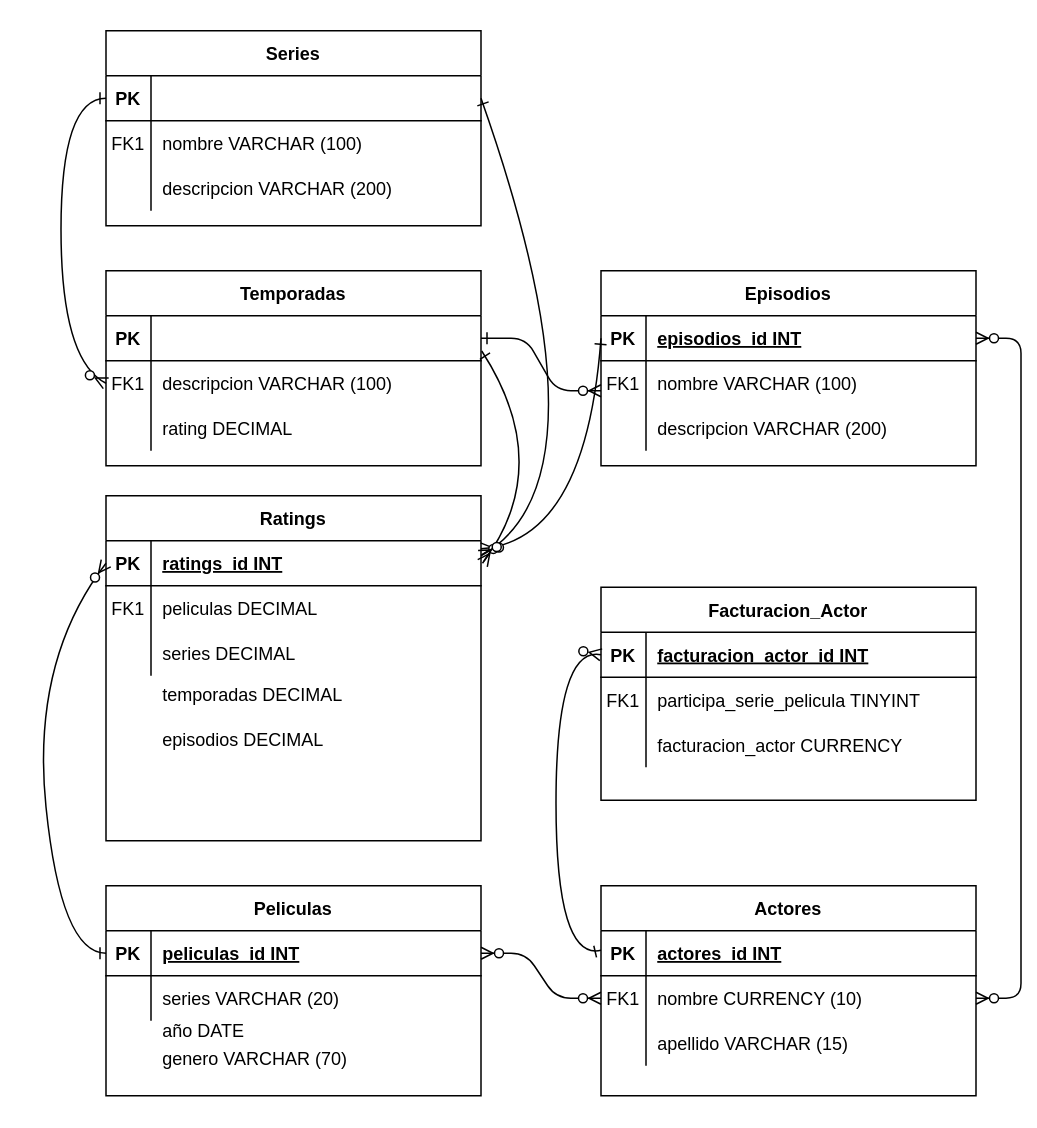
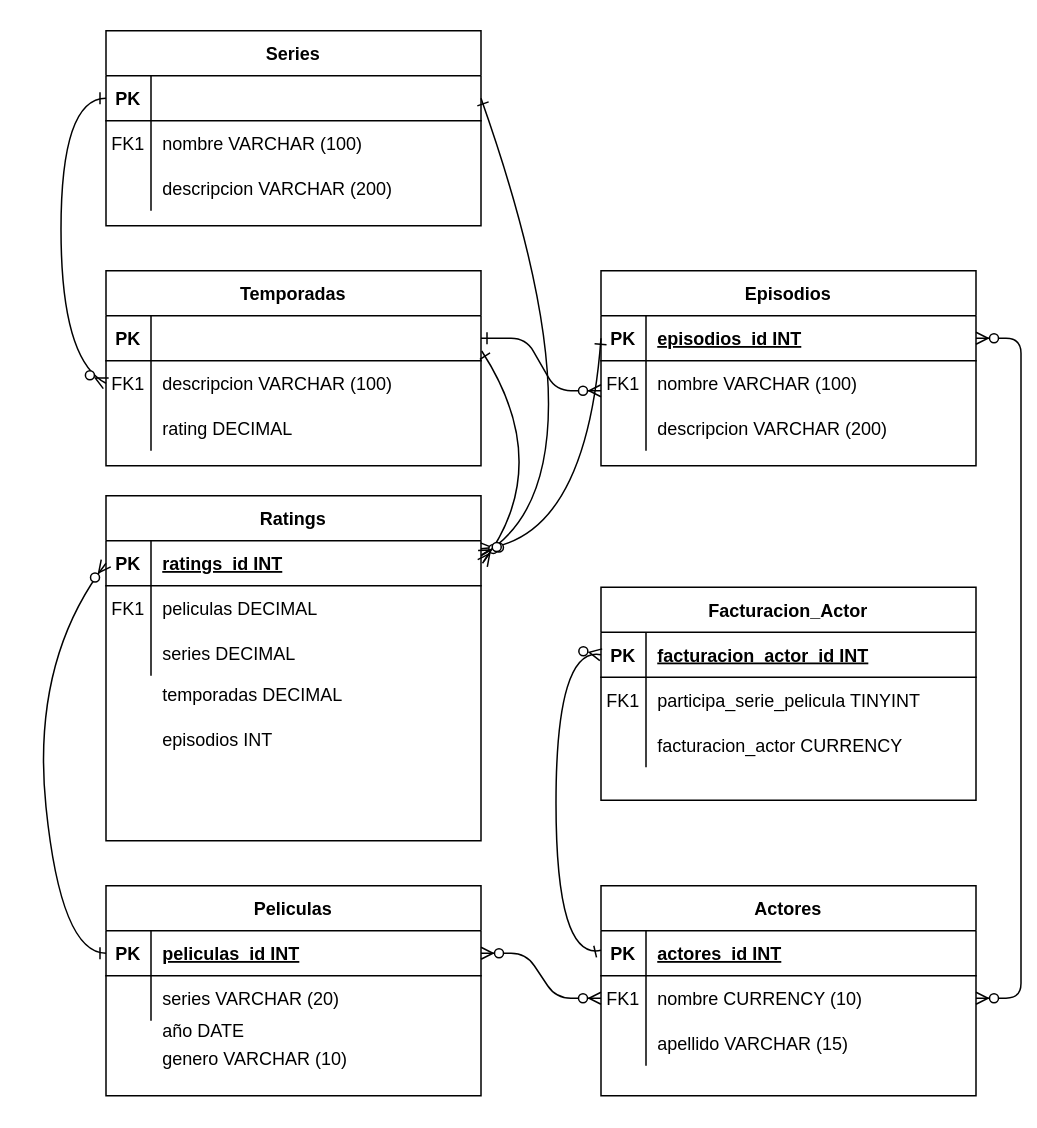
  <mxCell id="0" />
  <mxCell id="1" parent="0" />
  <mxCell id="2" value="" style="edgeStyle=entityRelationEdgeStyle;endArrow=ERzeroToMany;startArrow=ERzeroToMany;endFill=1;startFill=1;entryX=0;entryY=0.5;entryDx=0;entryDy=0;" parent="1" source="25" target="18" edge="1"><mxGeometry width="100" height="100" relative="1" as="geometry"><mxPoint x="290" y="1030" as="sourcePoint" /><mxPoint x="390" y="930" as="targetPoint" /></mxGeometry></mxCell>
  <mxCell id="3" value="" style="edgeStyle=entityRelationEdgeStyle;endArrow=ERzeroToMany;startArrow=ERzeroToMany;endFill=1;startFill=1;" parent="1" source="5" target="18" edge="1"><mxGeometry width="100" height="100" relative="1" as="geometry"><mxPoint x="350" y="490" as="sourcePoint" /><mxPoint x="410" y="515" as="targetPoint" /></mxGeometry></mxCell>
  <mxCell id="4" value="Episodios" style="shape=table;startSize=30;container=1;collapsible=1;childLayout=tableLayout;fixedRows=1;rowLines=0;fontStyle=1;align=center;resizeLast=1;" parent="1" vertex="1"><mxGeometry x="400" y="180" width="250" height="130" as="geometry" /></mxCell>
  <mxCell id="5" value="" style="shape=partialRectangle;collapsible=0;dropTarget=0;pointerEvents=0;fillColor=none;points=[[0,0.5],[1,0.5]];portConstraint=eastwest;top=0;left=0;right=0;bottom=1;" parent="4" vertex="1"><mxGeometry y="30" width="250" height="30" as="geometry" /></mxCell>
  <mxCell id="6" value="PK" style="shape=partialRectangle;overflow=hidden;connectable=0;fillColor=none;top=0;left=0;bottom=0;right=0;fontStyle=1;" parent="5" vertex="1"><mxGeometry width="30" height="30" as="geometry" /></mxCell>
  <mxCell id="7" value="episodios_id INT" style="shape=partialRectangle;overflow=hidden;connectable=0;fillColor=none;top=0;left=0;bottom=0;right=0;align=left;spacingLeft=6;fontStyle=5;" parent="5" vertex="1"><mxGeometry x="30" width="220" height="30" as="geometry" /></mxCell>
  <mxCell id="8" value="" style="shape=partialRectangle;collapsible=0;dropTarget=0;pointerEvents=0;fillColor=none;points=[[0,0.5],[1,0.5]];portConstraint=eastwest;top=0;left=0;right=0;bottom=0;" parent="4" vertex="1"><mxGeometry y="60" width="250" height="30" as="geometry" /></mxCell>
  <mxCell id="9" value="FK1" style="shape=partialRectangle;overflow=hidden;connectable=0;fillColor=none;top=0;left=0;bottom=0;right=0;" parent="8" vertex="1"><mxGeometry width="30" height="30" as="geometry" /></mxCell>
  <mxCell id="10" value="nombre VARCHAR (100)" style="shape=partialRectangle;overflow=hidden;connectable=0;fillColor=none;top=0;left=0;bottom=0;right=0;align=left;spacingLeft=6;" parent="8" vertex="1"><mxGeometry x="30" width="220" height="30" as="geometry" /></mxCell>
  <mxCell id="11" value="" style="shape=partialRectangle;collapsible=0;dropTarget=0;pointerEvents=0;fillColor=none;points=[[0,0.5],[1,0.5]];portConstraint=eastwest;top=0;left=0;right=0;bottom=0;" parent="4" vertex="1"><mxGeometry y="90" width="250" height="30" as="geometry" /></mxCell>
  <mxCell id="12" value="" style="shape=partialRectangle;overflow=hidden;connectable=0;fillColor=none;top=0;left=0;bottom=0;right=0;" parent="11" vertex="1"><mxGeometry width="30" height="30" as="geometry" /></mxCell>
  <mxCell id="13" value="descripcion VARCHAR (200)" style="shape=partialRectangle;overflow=hidden;connectable=0;fillColor=none;top=0;left=0;bottom=0;right=0;align=left;spacingLeft=6;" parent="11" vertex="1"><mxGeometry x="30" width="220" height="30" as="geometry" /></mxCell>
  <mxCell id="14" value="Actores" style="shape=table;startSize=30;container=1;collapsible=1;childLayout=tableLayout;fixedRows=1;rowLines=0;fontStyle=1;align=center;resizeLast=1;" parent="1" vertex="1"><mxGeometry x="400" y="590" width="250" height="140" as="geometry" /></mxCell>
  <mxCell id="15" value="" style="shape=partialRectangle;collapsible=0;dropTarget=0;pointerEvents=0;fillColor=none;points=[[0,0.5],[1,0.5]];portConstraint=eastwest;top=0;left=0;right=0;bottom=1;" parent="14" vertex="1"><mxGeometry y="30" width="250" height="30" as="geometry" /></mxCell>
  <mxCell id="16" value="PK" style="shape=partialRectangle;overflow=hidden;connectable=0;fillColor=none;top=0;left=0;bottom=0;right=0;fontStyle=1;" parent="15" vertex="1"><mxGeometry width="30" height="30" as="geometry" /></mxCell>
  <mxCell id="17" value="actores_id INT" style="shape=partialRectangle;overflow=hidden;connectable=0;fillColor=none;top=0;left=0;bottom=0;right=0;align=left;spacingLeft=6;fontStyle=5;" parent="15" vertex="1"><mxGeometry x="30" width="220" height="30" as="geometry" /></mxCell>
  <mxCell id="18" value="" style="shape=partialRectangle;collapsible=0;dropTarget=0;pointerEvents=0;fillColor=none;points=[[0,0.5],[1,0.5]];portConstraint=eastwest;top=0;left=0;right=0;bottom=0;" parent="14" vertex="1"><mxGeometry y="60" width="250" height="30" as="geometry" /></mxCell>
  <mxCell id="19" value="FK1" style="shape=partialRectangle;overflow=hidden;connectable=0;fillColor=none;top=0;left=0;bottom=0;right=0;" parent="18" vertex="1"><mxGeometry width="30" height="30" as="geometry" /></mxCell>
  <mxCell id="20" value="nombre CURRENCY (10)" style="shape=partialRectangle;overflow=hidden;connectable=0;fillColor=none;top=0;left=0;bottom=0;right=0;align=left;spacingLeft=6;" parent="18" vertex="1"><mxGeometry x="30" width="220" height="30" as="geometry" /></mxCell>
  <mxCell id="21" value="" style="shape=partialRectangle;collapsible=0;dropTarget=0;pointerEvents=0;fillColor=none;points=[[0,0.5],[1,0.5]];portConstraint=eastwest;top=0;left=0;right=0;bottom=0;" parent="14" vertex="1"><mxGeometry y="90" width="250" height="30" as="geometry" /></mxCell>
  <mxCell id="22" value="" style="shape=partialRectangle;overflow=hidden;connectable=0;fillColor=none;top=0;left=0;bottom=0;right=0;" parent="21" vertex="1"><mxGeometry width="30" height="30" as="geometry" /></mxCell>
  <mxCell id="23" value="apellido VARCHAR (15)" style="shape=partialRectangle;overflow=hidden;connectable=0;fillColor=none;top=0;left=0;bottom=0;right=0;align=left;spacingLeft=6;" parent="21" vertex="1"><mxGeometry x="30" width="220" height="30" as="geometry" /></mxCell>
  <mxCell id="24" value="Peliculas" style="shape=table;startSize=30;container=1;collapsible=1;childLayout=tableLayout;fixedRows=1;rowLines=0;fontStyle=1;align=center;resizeLast=1;" parent="1" vertex="1"><mxGeometry x="70" y="590" width="250" height="140" as="geometry" /></mxCell>
  <mxCell id="25" value="" style="shape=partialRectangle;collapsible=0;dropTarget=0;pointerEvents=0;fillColor=none;points=[[0,0.5],[1,0.5]];portConstraint=eastwest;top=0;left=0;right=0;bottom=1;" parent="24" vertex="1"><mxGeometry y="30" width="250" height="30" as="geometry" /></mxCell>
  <mxCell id="26" value="PK" style="shape=partialRectangle;overflow=hidden;connectable=0;fillColor=none;top=0;left=0;bottom=0;right=0;fontStyle=1;" parent="25" vertex="1"><mxGeometry width="30" height="30" as="geometry" /></mxCell>
  <mxCell id="27" value="peliculas_id INT" style="shape=partialRectangle;overflow=hidden;connectable=0;fillColor=none;top=0;left=0;bottom=0;right=0;align=left;spacingLeft=6;fontStyle=5;" parent="25" vertex="1"><mxGeometry x="30" width="220" height="30" as="geometry" /></mxCell>
  <mxCell id="28" value="" style="shape=partialRectangle;collapsible=0;dropTarget=0;pointerEvents=0;fillColor=none;points=[[0,0.5],[1,0.5]];portConstraint=eastwest;top=0;left=0;right=0;bottom=0;" parent="24" vertex="1"><mxGeometry y="60" width="250" height="30" as="geometry" /></mxCell>
  <mxCell id="29" value="" style="shape=partialRectangle;overflow=hidden;connectable=0;fillColor=none;top=0;left=0;bottom=0;right=0;" parent="28" vertex="1"><mxGeometry width="30" height="30" as="geometry" /></mxCell>
  <mxCell id="30" value="series VARCHAR (20)" style="shape=partialRectangle;overflow=hidden;connectable=0;fillColor=none;top=0;left=0;bottom=0;right=0;align=left;spacingLeft=6;" parent="28" vertex="1"><mxGeometry x="30" width="220" height="30" as="geometry" /></mxCell>
  <mxCell id="31" value="año DATE" style="shape=partialRectangle;overflow=hidden;connectable=0;fillColor=none;top=0;left=0;bottom=0;right=0;align=left;spacingLeft=6;" parent="1" vertex="1"><mxGeometry x="100" y="671.5" width="220" height="30" as="geometry" /></mxCell>
- <mxCell id="32" value="genero VARCHAR (70)" style="shape=partialRectangle;overflow=hidden;connectable=0;fillColor=none;top=0;left=0;bottom=0;right=0;align=left;spacingLeft=6;" parent="1" vertex="1"><mxGeometry x="100" y="690" width="220" height="30" as="geometry" /></mxCell>
+ <mxCell id="32" value="genero VARCHAR (10)" style="shape=partialRectangle;overflow=hidden;connectable=0;fillColor=none;top=0;left=0;bottom=0;right=0;align=left;spacingLeft=6;" parent="1" vertex="1"><mxGeometry x="100" y="690" width="220" height="30" as="geometry" /></mxCell>
  <mxCell id="33" value="Temporadas" style="shape=table;startSize=30;container=1;collapsible=1;childLayout=tableLayout;fixedRows=1;rowLines=0;fontStyle=1;align=center;resizeLast=1;" parent="1" vertex="1"><mxGeometry x="70" y="180" width="250" height="130" as="geometry" /></mxCell>
  <mxCell id="34" value="" style="shape=partialRectangle;collapsible=0;dropTarget=0;pointerEvents=0;fillColor=none;points=[[0,0.5],[1,0.5]];portConstraint=eastwest;top=0;left=0;right=0;bottom=1;" parent="33" vertex="1"><mxGeometry y="30" width="250" height="30" as="geometry" /></mxCell>
  <mxCell id="35" value="PK" style="shape=partialRectangle;overflow=hidden;connectable=0;fillColor=none;top=0;left=0;bottom=0;right=0;fontStyle=1;" parent="34" vertex="1"><mxGeometry width="30" height="30" as="geometry" /></mxCell>
  <mxCell id="36" value="" style="shape=partialRectangle;collapsible=0;dropTarget=0;pointerEvents=0;fillColor=none;points=[[0,0.5],[1,0.5]];portConstraint=eastwest;top=0;left=0;right=0;bottom=0;" parent="33" vertex="1"><mxGeometry y="60" width="250" height="30" as="geometry" /></mxCell>
  <mxCell id="37" value="FK1" style="shape=partialRectangle;overflow=hidden;connectable=0;fillColor=none;top=0;left=0;bottom=0;right=0;" parent="36" vertex="1"><mxGeometry width="30" height="30" as="geometry" /></mxCell>
  <mxCell id="38" value="descripcion VARCHAR (100)" style="shape=partialRectangle;overflow=hidden;connectable=0;fillColor=none;top=0;left=0;bottom=0;right=0;align=left;spacingLeft=6;" parent="36" vertex="1"><mxGeometry x="30" width="220" height="30" as="geometry" /></mxCell>
  <mxCell id="39" value="" style="shape=partialRectangle;collapsible=0;dropTarget=0;pointerEvents=0;fillColor=none;points=[[0,0.5],[1,0.5]];portConstraint=eastwest;top=0;left=0;right=0;bottom=0;" parent="33" vertex="1"><mxGeometry y="90" width="250" height="30" as="geometry" /></mxCell>
  <mxCell id="40" value="" style="shape=partialRectangle;overflow=hidden;connectable=0;fillColor=none;top=0;left=0;bottom=0;right=0;" parent="39" vertex="1"><mxGeometry width="30" height="30" as="geometry" /></mxCell>
  <mxCell id="41" value="rating DECIMAL" style="shape=partialRectangle;overflow=hidden;connectable=0;fillColor=none;top=0;left=0;bottom=0;right=0;align=left;spacingLeft=6;" parent="39" vertex="1"><mxGeometry x="30" width="220" height="30" as="geometry" /></mxCell>
  <mxCell id="42" value="Series" style="shape=table;startSize=30;container=1;collapsible=1;childLayout=tableLayout;fixedRows=1;rowLines=0;fontStyle=1;align=center;resizeLast=1;" parent="1" vertex="1"><mxGeometry x="70" y="20" width="250" height="130" as="geometry" /></mxCell>
  <mxCell id="43" value="" style="shape=partialRectangle;collapsible=0;dropTarget=0;pointerEvents=0;fillColor=none;points=[[0,0.5],[1,0.5]];portConstraint=eastwest;top=0;left=0;right=0;bottom=1;" parent="42" vertex="1"><mxGeometry y="30" width="250" height="30" as="geometry" /></mxCell>
  <mxCell id="44" value="PK" style="shape=partialRectangle;overflow=hidden;connectable=0;fillColor=none;top=0;left=0;bottom=0;right=0;fontStyle=1;" parent="43" vertex="1"><mxGeometry width="30" height="30" as="geometry" /></mxCell>
  <mxCell id="45" value="" style="shape=partialRectangle;collapsible=0;dropTarget=0;pointerEvents=0;fillColor=none;points=[[0,0.5],[1,0.5]];portConstraint=eastwest;top=0;left=0;right=0;bottom=0;" parent="42" vertex="1"><mxGeometry y="60" width="250" height="30" as="geometry" /></mxCell>
  <mxCell id="46" value="FK1" style="shape=partialRectangle;overflow=hidden;connectable=0;fillColor=none;top=0;left=0;bottom=0;right=0;" parent="45" vertex="1"><mxGeometry width="30" height="30" as="geometry" /></mxCell>
  <mxCell id="47" value="nombre VARCHAR (100)" style="shape=partialRectangle;overflow=hidden;connectable=0;fillColor=none;top=0;left=0;bottom=0;right=0;align=left;spacingLeft=6;" parent="45" vertex="1"><mxGeometry x="30" width="220" height="30" as="geometry" /></mxCell>
  <mxCell id="48" value="" style="shape=partialRectangle;collapsible=0;dropTarget=0;pointerEvents=0;fillColor=none;points=[[0,0.5],[1,0.5]];portConstraint=eastwest;top=0;left=0;right=0;bottom=0;" parent="42" vertex="1"><mxGeometry y="90" width="250" height="30" as="geometry" /></mxCell>
  <mxCell id="49" value="" style="shape=partialRectangle;overflow=hidden;connectable=0;fillColor=none;top=0;left=0;bottom=0;right=0;" parent="48" vertex="1"><mxGeometry width="30" height="30" as="geometry" /></mxCell>
  <mxCell id="50" value="descripcion VARCHAR (200)" style="shape=partialRectangle;overflow=hidden;connectable=0;fillColor=none;top=0;left=0;bottom=0;right=0;align=left;spacingLeft=6;" parent="48" vertex="1"><mxGeometry x="30" width="220" height="30" as="geometry" /></mxCell>
  <mxCell id="51" value="" style="edgeStyle=entityRelationEdgeStyle;endArrow=ERzeroToMany;startArrow=ERone;endFill=1;startFill=0;entryX=0;entryY=0.5;entryDx=0;entryDy=0;exitX=1;exitY=0.5;exitDx=0;exitDy=0;" parent="1" edge="1" source="34"><mxGeometry width="100" height="100" relative="1" as="geometry"><mxPoint x="320" y="230" as="sourcePoint" /><mxPoint x="400" y="260" as="targetPoint" /></mxGeometry></mxCell>
  <mxCell id="52" value="" style="curved=1;endArrow=ERzeroToMany;html=1;exitX=0;exitY=0.5;exitDx=0;exitDy=0;entryX=0;entryY=0.5;entryDx=0;entryDy=0;endFill=1;startArrow=ERone;startFill=0;" parent="1" source="43" target="36" edge="1"><mxGeometry width="50" height="50" relative="1" as="geometry"><mxPoint x="350" y="470" as="sourcePoint" /><mxPoint x="400" y="420" as="targetPoint" /><Array as="points"><mxPoint x="40" y="65" /><mxPoint x="40" y="240" /></Array></mxGeometry></mxCell>
  <mxCell id="53" value="Facturacion_Actor" style="shape=table;startSize=30;container=1;collapsible=1;childLayout=tableLayout;fixedRows=1;rowLines=0;fontStyle=1;align=center;resizeLast=1;" parent="1" vertex="1"><mxGeometry x="400" y="391" width="250" height="142" as="geometry" /></mxCell>
  <mxCell id="54" value="" style="shape=partialRectangle;collapsible=0;dropTarget=0;pointerEvents=0;fillColor=none;points=[[0,0.5],[1,0.5]];portConstraint=eastwest;top=0;left=0;right=0;bottom=1;" parent="53" vertex="1"><mxGeometry y="30" width="250" height="30" as="geometry" /></mxCell>
  <mxCell id="55" value="PK" style="shape=partialRectangle;overflow=hidden;connectable=0;fillColor=none;top=0;left=0;bottom=0;right=0;fontStyle=1;" parent="54" vertex="1"><mxGeometry width="30" height="30" as="geometry" /></mxCell>
  <mxCell id="56" value="facturacion_actor_id INT" style="shape=partialRectangle;overflow=hidden;connectable=0;fillColor=none;top=0;left=0;bottom=0;right=0;align=left;spacingLeft=6;fontStyle=5;" parent="54" vertex="1"><mxGeometry x="30" width="220" height="30" as="geometry" /></mxCell>
  <mxCell id="57" value="" style="shape=partialRectangle;collapsible=0;dropTarget=0;pointerEvents=0;fillColor=none;points=[[0,0.5],[1,0.5]];portConstraint=eastwest;top=0;left=0;right=0;bottom=0;" parent="53" vertex="1"><mxGeometry y="60" width="250" height="30" as="geometry" /></mxCell>
  <mxCell id="58" value="FK1" style="shape=partialRectangle;overflow=hidden;connectable=0;fillColor=none;top=0;left=0;bottom=0;right=0;" parent="57" vertex="1"><mxGeometry width="30" height="30" as="geometry" /></mxCell>
  <mxCell id="59" value="participa_serie_pelicula TINYINT" style="shape=partialRectangle;overflow=hidden;connectable=0;fillColor=none;top=0;left=0;bottom=0;right=0;align=left;spacingLeft=6;" parent="57" vertex="1"><mxGeometry x="30" width="220" height="30" as="geometry" /></mxCell>
  <mxCell id="60" value="" style="shape=partialRectangle;collapsible=0;dropTarget=0;pointerEvents=0;fillColor=none;points=[[0,0.5],[1,0.5]];portConstraint=eastwest;top=0;left=0;right=0;bottom=0;" parent="53" vertex="1"><mxGeometry y="90" width="250" height="30" as="geometry" /></mxCell>
  <mxCell id="61" value="" style="shape=partialRectangle;overflow=hidden;connectable=0;fillColor=none;top=0;left=0;bottom=0;right=0;" parent="60" vertex="1"><mxGeometry width="30" height="30" as="geometry" /></mxCell>
  <mxCell id="62" value="facturacion_actor CURRENCY" style="shape=partialRectangle;overflow=hidden;connectable=0;fillColor=none;top=0;left=0;bottom=0;right=0;align=left;spacingLeft=6;" parent="60" vertex="1"><mxGeometry x="30" width="220" height="30" as="geometry" /></mxCell>
  <mxCell id="63" value="" style="curved=1;endArrow=ERzeroToMany;html=1;exitX=0;exitY=0.5;exitDx=0;exitDy=0;entryX=0;entryY=0.5;entryDx=0;entryDy=0;endFill=1;startArrow=ERone;startFill=0;" parent="1" target="54" edge="1"><mxGeometry width="50" height="50" relative="1" as="geometry"><mxPoint x="400" y="633" as="sourcePoint" /><mxPoint x="400" y="490" as="targetPoint" /><Array as="points"><mxPoint x="370" y="640" /><mxPoint x="370" y="430" /></Array></mxGeometry></mxCell>
  <mxCell id="64" value="Ratings" style="shape=table;startSize=30;container=1;collapsible=1;childLayout=tableLayout;fixedRows=1;rowLines=0;fontStyle=1;align=center;resizeLast=1;" vertex="1" parent="1"><mxGeometry x="70" y="330" width="250" height="230" as="geometry" /></mxCell>
  <mxCell id="65" value="" style="shape=partialRectangle;collapsible=0;dropTarget=0;pointerEvents=0;fillColor=none;points=[[0,0.5],[1,0.5]];portConstraint=eastwest;top=0;left=0;right=0;bottom=1;" vertex="1" parent="64"><mxGeometry y="30" width="250" height="30" as="geometry" /></mxCell>
  <mxCell id="66" value="PK" style="shape=partialRectangle;overflow=hidden;connectable=0;fillColor=none;top=0;left=0;bottom=0;right=0;fontStyle=1;" vertex="1" parent="65"><mxGeometry width="30" height="30" as="geometry" /></mxCell>
  <mxCell id="67" value="ratings_id INT" style="shape=partialRectangle;overflow=hidden;connectable=0;fillColor=none;top=0;left=0;bottom=0;right=0;align=left;spacingLeft=6;fontStyle=5;" vertex="1" parent="65"><mxGeometry x="30" width="220" height="30" as="geometry" /></mxCell>
  <mxCell id="68" value="" style="shape=partialRectangle;collapsible=0;dropTarget=0;pointerEvents=0;fillColor=none;points=[[0,0.5],[1,0.5]];portConstraint=eastwest;top=0;left=0;right=0;bottom=0;" vertex="1" parent="64"><mxGeometry y="60" width="250" height="30" as="geometry" /></mxCell>
  <mxCell id="69" value="FK1" style="shape=partialRectangle;overflow=hidden;connectable=0;fillColor=none;top=0;left=0;bottom=0;right=0;" vertex="1" parent="68"><mxGeometry width="30" height="30" as="geometry" /></mxCell>
  <mxCell id="70" value="peliculas DECIMAL" style="shape=partialRectangle;overflow=hidden;connectable=0;fillColor=none;top=0;left=0;bottom=0;right=0;align=left;spacingLeft=6;" vertex="1" parent="68"><mxGeometry x="30" width="220" height="30" as="geometry" /></mxCell>
  <mxCell id="71" value="" style="shape=partialRectangle;collapsible=0;dropTarget=0;pointerEvents=0;fillColor=none;points=[[0,0.5],[1,0.5]];portConstraint=eastwest;top=0;left=0;right=0;bottom=0;" vertex="1" parent="64"><mxGeometry y="90" width="250" height="30" as="geometry" /></mxCell>
  <mxCell id="72" value="" style="shape=partialRectangle;overflow=hidden;connectable=0;fillColor=none;top=0;left=0;bottom=0;right=0;" vertex="1" parent="71"><mxGeometry width="30" height="30" as="geometry" /></mxCell>
  <mxCell id="73" value="series DECIMAL" style="shape=partialRectangle;overflow=hidden;connectable=0;fillColor=none;top=0;left=0;bottom=0;right=0;align=left;spacingLeft=6;" vertex="1" parent="71"><mxGeometry x="30" width="220" height="30" as="geometry" /></mxCell>
  <mxCell id="74" value="temporadas DECIMAL" style="shape=partialRectangle;overflow=hidden;connectable=0;fillColor=none;top=0;left=0;bottom=0;right=0;align=left;spacingLeft=6;" vertex="1" parent="1"><mxGeometry x="100" y="447" width="220" height="30" as="geometry" /></mxCell>
- <mxCell id="75" value="episodios DECIMAL" style="shape=partialRectangle;overflow=hidden;connectable=0;fillColor=none;top=0;left=0;bottom=0;right=0;align=left;spacingLeft=6;" vertex="1" parent="1"><mxGeometry x="100" y="477" width="220" height="30" as="geometry" /></mxCell>
+ <mxCell id="75" value="episodios INT" style="shape=partialRectangle;overflow=hidden;connectable=0;fillColor=none;top=0;left=0;bottom=0;right=0;align=left;spacingLeft=6;" vertex="1" parent="1"><mxGeometry x="100" y="477" width="220" height="30" as="geometry" /></mxCell>
  <mxCell id="76" value="" style="curved=1;endArrow=ERone;html=1;exitX=0;exitY=0.5;exitDx=0;exitDy=0;entryX=0;entryY=0.5;entryDx=0;entryDy=0;endFill=0;startArrow=ERzeroToMany;startFill=1;" edge="1" parent="1" source="65" target="25"><mxGeometry width="50" height="50" relative="1" as="geometry"><mxPoint x="410" y="643" as="sourcePoint" /><mxPoint x="410" y="446" as="targetPoint" /><Array as="points"><mxPoint x="20" y="440" /><mxPoint x="40" y="635" /></Array></mxGeometry></mxCell>
  <mxCell id="77" value="" style="curved=1;endArrow=ERone;html=1;entryX=0;entryY=0.5;entryDx=0;entryDy=0;endFill=0;startArrow=ERzeroToMany;startFill=1;" edge="1" parent="1" source="65" target="5"><mxGeometry width="50" height="50" relative="1" as="geometry"><mxPoint x="321" y="366" as="sourcePoint" /><mxPoint x="80" y="645" as="targetPoint" /><Array as="points"><mxPoint x="390" y="360" /></Array></mxGeometry></mxCell>
  <mxCell id="78" value="" style="curved=1;endArrow=ERone;html=1;endFill=0;startArrow=ERzeroToMany;startFill=1;entryX=1.002;entryY=0.783;entryDx=0;entryDy=0;entryPerimeter=0;" edge="1" parent="1" target="34"><mxGeometry width="50" height="50" relative="1" as="geometry"><mxPoint x="321" y="375" as="sourcePoint" /><mxPoint x="320" y="230" as="targetPoint" /><Array as="points"><mxPoint x="370" y="310" /></Array></mxGeometry></mxCell>
  <mxCell id="79" value="" style="curved=1;endArrow=ERone;html=1;endFill=0;startArrow=ERzeroToMany;startFill=1;entryX=1;entryY=0.5;entryDx=0;entryDy=0;" edge="1" parent="1" target="43"><mxGeometry width="50" height="50" relative="1" as="geometry"><mxPoint x="320" y="370" as="sourcePoint" /><mxPoint x="320" y="0" as="targetPoint" /><Array as="points"><mxPoint x="410" y="320" /></Array></mxGeometry></mxCell>
